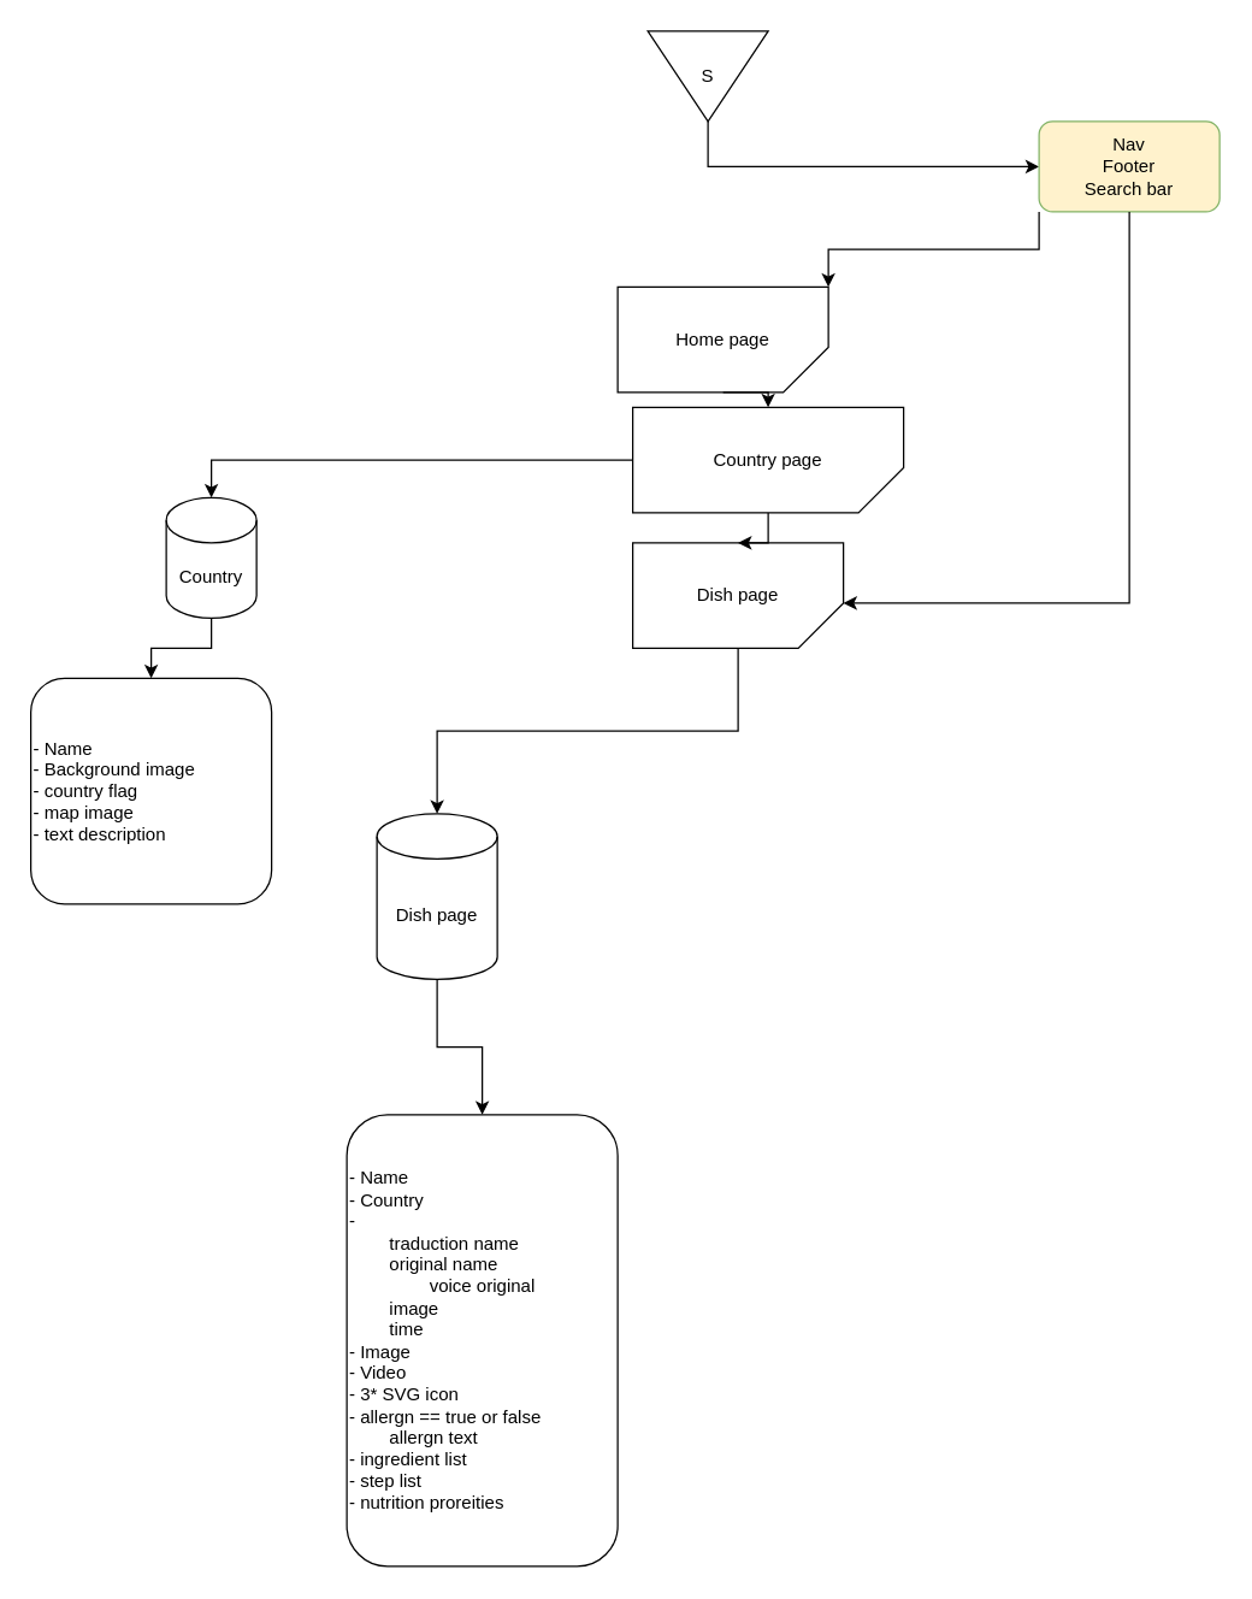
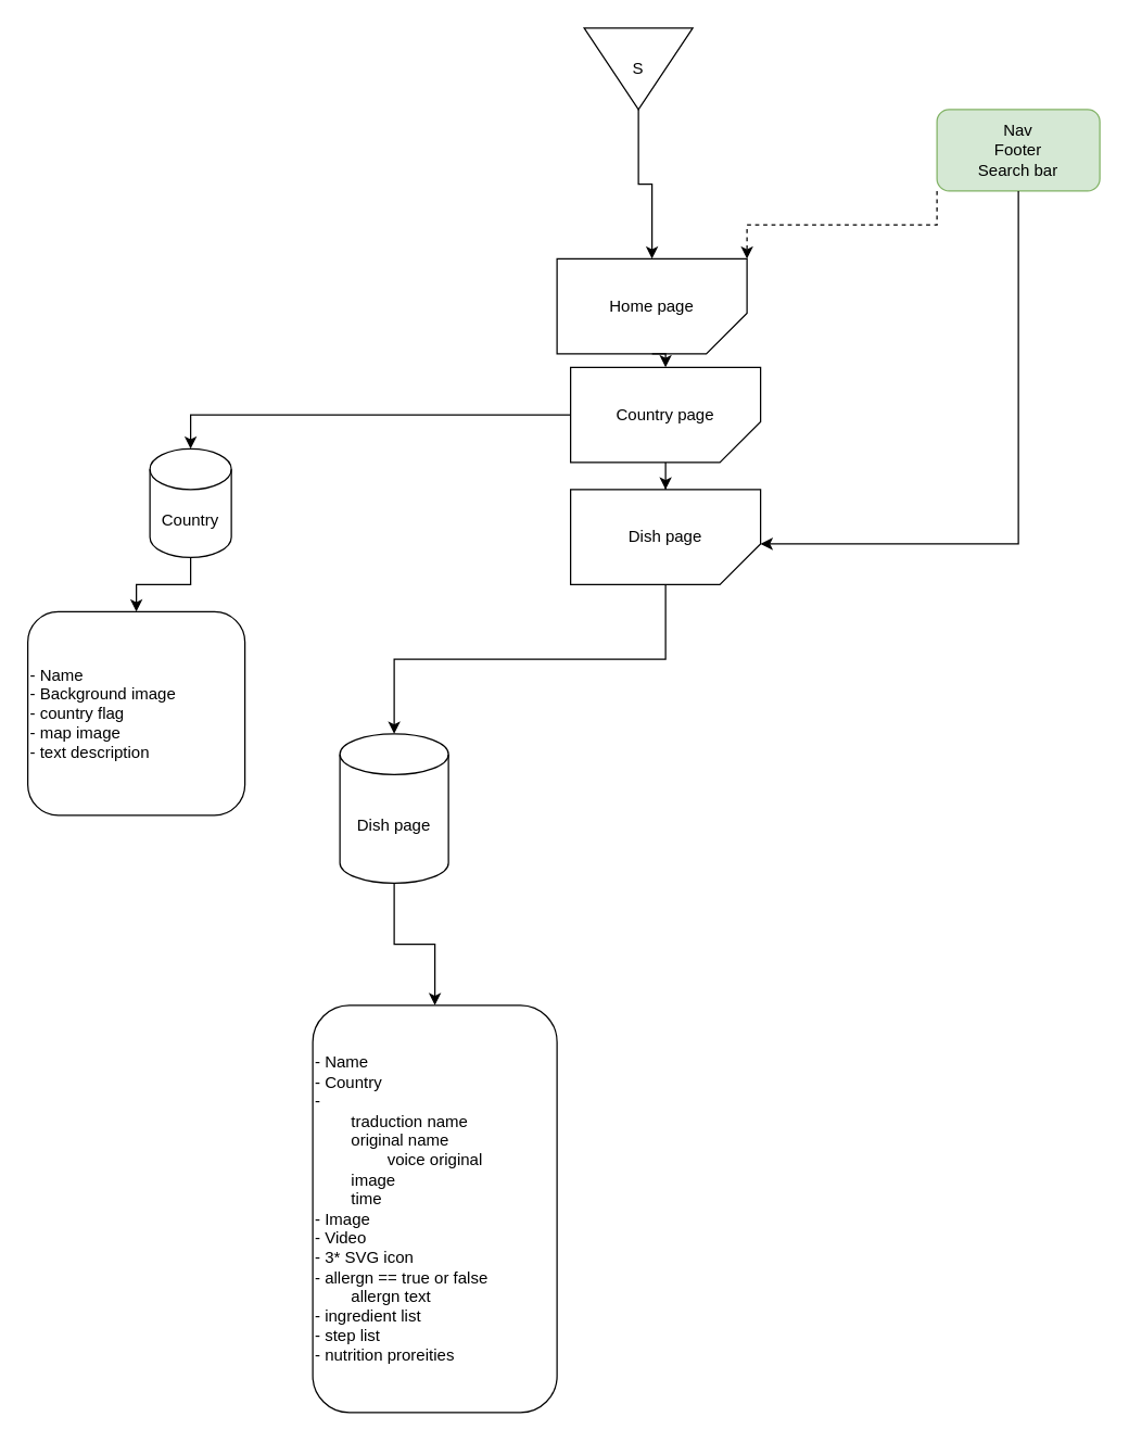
  <mxCell id="0" />
  <mxCell id="1" parent="0" />
- <mxCell id="2" style="edgeStyle=orthogonalEdgeStyle;rounded=0;orthogonalLoop=1;jettySize=auto;html=1;exitX=1;exitY=0.5;exitDx=0;exitDy=0;" parent="1" source="3" target="9" edge="1"><mxGeometry relative="1" as="geometry" /></mxCell>
+ <mxCell id="2" style="edgeStyle=orthogonalEdgeStyle;rounded=0;orthogonalLoop=1;jettySize=auto;html=1;exitX=1;exitY=0.5;exitDx=0;exitDy=0;" parent="1" source="3" target="4" edge="1"><mxGeometry relative="1" as="geometry" /></mxCell>
  <mxCell id="3" value="S" style="triangle;whiteSpace=wrap;html=1;direction=south;" parent="1" vertex="1"><mxGeometry x="430" y="20" width="80" height="60" as="geometry" /></mxCell>
  <mxCell id="4" value="Home page" style="shape=card;whiteSpace=wrap;html=1;direction=west;" parent="1" vertex="1"><mxGeometry x="410" y="190" width="140" height="70" as="geometry" /></mxCell>
  <mxCell id="5" value="Dish page" style="shape=card;whiteSpace=wrap;html=1;direction=west;" parent="1" vertex="1"><mxGeometry x="420" y="360" width="140" height="70" as="geometry" /></mxCell>
  <mxCell id="6" style="edgeStyle=orthogonalEdgeStyle;rounded=0;orthogonalLoop=1;jettySize=auto;html=1;exitX=0.5;exitY=0;exitDx=0;exitDy=0;exitPerimeter=0;" parent="1" source="7" target="5" edge="1"><mxGeometry relative="1" as="geometry" /></mxCell>
- <mxCell id="7" value="Country page" style="shape=card;whiteSpace=wrap;html=1;direction=west;" parent="1" vertex="1"><mxGeometry x="420" y="270" width="180" height="70" as="geometry" /></mxCell>
+ <mxCell id="7" value="Country page" style="shape=card;whiteSpace=wrap;html=1;direction=west;" parent="1" vertex="1"><mxGeometry x="420" y="270" width="140" height="70" as="geometry" /></mxCell>
  <mxCell id="8" style="edgeStyle=orthogonalEdgeStyle;rounded=0;orthogonalLoop=1;jettySize=auto;html=1;exitX=0.5;exitY=0;exitDx=0;exitDy=0;exitPerimeter=0;entryX=0.5;entryY=1;entryDx=0;entryDy=0;entryPerimeter=0;" parent="1" source="4" target="7" edge="1"><mxGeometry relative="1" as="geometry" /></mxCell>
- <mxCell id="9" value="&lt;div&gt;Nav&lt;/div&gt;&lt;div&gt;Footer&lt;/div&gt;&lt;div&gt;Search bar&lt;br&gt;&lt;/div&gt;" style="rounded=1;whiteSpace=wrap;html=1;fillColor=#fff2cc;strokeColor=#82b366;" parent="1" vertex="1"><mxGeometry x="690" y="80" width="120" height="60" as="geometry" /></mxCell>
- <mxCell id="10" style="edgeStyle=orthogonalEdgeStyle;rounded=0;orthogonalLoop=1;jettySize=auto;html=1;exitX=0;exitY=1;exitDx=0;exitDy=0;entryX=0;entryY=1;entryDx=0;entryDy=0;entryPerimeter=0;" parent="1" source="9" target="4" edge="1"><mxGeometry relative="1" as="geometry" /></mxCell>
+ <mxCell id="9" value="&lt;div&gt;Nav&lt;/div&gt;&lt;div&gt;Footer&lt;/div&gt;&lt;div&gt;Search bar&lt;br&gt;&lt;/div&gt;" style="rounded=1;whiteSpace=wrap;html=1;fillColor=#d5e8d4;strokeColor=#82b366;" parent="1" vertex="1"><mxGeometry x="690" y="80" width="120" height="60" as="geometry" /></mxCell>
+ <mxCell id="10" style="edgeStyle=orthogonalEdgeStyle;rounded=0;orthogonalLoop=1;jettySize=auto;html=1;exitX=0;exitY=1;exitDx=0;exitDy=0;entryX=0;entryY=1;entryDx=0;entryDy=0;entryPerimeter=0;dashed=1;" parent="1" source="9" target="4" edge="1"><mxGeometry relative="1" as="geometry" /></mxCell>
  <mxCell id="11" style="edgeStyle=orthogonalEdgeStyle;rounded=0;orthogonalLoop=1;jettySize=auto;html=1;exitX=0.5;exitY=1;exitDx=0;exitDy=0;entryX=0;entryY=0;entryDx=0;entryDy=30;entryPerimeter=0;" parent="1" source="9" target="5" edge="1"><mxGeometry relative="1" as="geometry" /></mxCell>
  <mxCell id="12" style="edgeStyle=orthogonalEdgeStyle;rounded=0;orthogonalLoop=1;jettySize=auto;html=1;exitX=0.5;exitY=1;exitDx=0;exitDy=0;exitPerimeter=0;" edge="1" parent="1" source="13" target="15"><mxGeometry relative="1" as="geometry" /></mxCell>
  <mxCell id="13" value="Country" style="shape=cylinder3;whiteSpace=wrap;html=1;boundedLbl=1;backgroundOutline=1;size=15;" vertex="1" parent="1"><mxGeometry x="110" y="330" width="60" height="80" as="geometry" /></mxCell>
  <mxCell id="14" style="edgeStyle=orthogonalEdgeStyle;rounded=0;orthogonalLoop=1;jettySize=auto;html=1;exitX=1;exitY=0.5;exitDx=0;exitDy=0;exitPerimeter=0;entryX=0.5;entryY=0;entryDx=0;entryDy=0;entryPerimeter=0;" edge="1" parent="1" source="7" target="13"><mxGeometry relative="1" as="geometry" /></mxCell>
  <mxCell id="15" value="&lt;div align=&quot;left&quot;&gt;- Name&lt;/div&gt;&lt;div align=&quot;left&quot;&gt;- Background image&lt;/div&gt;&lt;div align=&quot;left&quot;&gt;- country flag&lt;/div&gt;&lt;div align=&quot;left&quot;&gt;- map image&lt;br&gt;&lt;/div&gt;&lt;div align=&quot;left&quot;&gt;- text description&lt;/div&gt;" style="rounded=1;whiteSpace=wrap;html=1;align=left;" vertex="1" parent="1"><mxGeometry x="20" y="450" width="160" height="150" as="geometry" /></mxCell>
  <mxCell id="16" style="edgeStyle=orthogonalEdgeStyle;rounded=0;orthogonalLoop=1;jettySize=auto;html=1;exitX=0.5;exitY=1;exitDx=0;exitDy=0;exitPerimeter=0;entryX=0.5;entryY=0;entryDx=0;entryDy=0;" edge="1" parent="1" source="17" target="18"><mxGeometry relative="1" as="geometry" /></mxCell>
  <mxCell id="17" value="Dish page" style="shape=cylinder3;whiteSpace=wrap;html=1;boundedLbl=1;backgroundOutline=1;size=15;" vertex="1" parent="1"><mxGeometry x="250" y="540" width="80" height="110" as="geometry" /></mxCell>
  <mxCell id="18" value="&lt;div align=&quot;left&quot;&gt;- Name&lt;/div&gt;&lt;div align=&quot;left&quot;&gt;- Country&lt;/div&gt;&lt;div align=&quot;left&quot;&gt;- &lt;br&gt;&lt;div align=&quot;left&quot;&gt;&lt;span style=&quot;white-space: pre;&quot;&gt;&#09;&lt;/span&gt;traduction name&lt;/div&gt;&lt;div align=&quot;left&quot;&gt;&lt;span style=&quot;white-space: pre;&quot;&gt;&#09;original name&lt;/span&gt;&lt;/div&gt;&lt;div align=&quot;left&quot;&gt;&lt;span style=&quot;white-space: pre;&quot;&gt;&#09;&lt;/span&gt;&lt;span style=&quot;white-space: pre;&quot;&gt;&#09;&lt;/span&gt;voice original &lt;br&gt;&lt;/div&gt;&lt;div align=&quot;left&quot;&gt;&lt;span style=&quot;white-space: pre;&quot;&gt;&#09;&lt;/span&gt;&lt;span style=&quot;white-space: pre;&quot;&gt;&lt;/span&gt;image&lt;/div&gt;&lt;span style=&quot;white-space: pre;&quot;&gt;&#09;&lt;/span&gt;time&lt;/div&gt;&lt;div align=&quot;left&quot;&gt;- Image&lt;/div&gt;&lt;div align=&quot;left&quot;&gt;- Video&lt;/div&gt;&lt;div align=&quot;left&quot;&gt;- 3* SVG icon&lt;/div&gt;&lt;div align=&quot;left&quot;&gt;- allergn == true or false&lt;/div&gt;&lt;div align=&quot;left&quot;&gt;&lt;span style=&quot;white-space: pre;&quot;&gt;&#09;&lt;/span&gt;allergn text&lt;br&gt;&lt;/div&gt;&lt;div align=&quot;left&quot;&gt;- ingredient list&lt;/div&gt;&lt;div align=&quot;left&quot;&gt;- step list&lt;/div&gt;&lt;div align=&quot;left&quot;&gt;- nutrition proreities&lt;br&gt;&lt;/div&gt;" style="rounded=1;whiteSpace=wrap;html=1;align=left;" vertex="1" parent="1"><mxGeometry x="230" y="740" width="180" height="300" as="geometry" /></mxCell>
  <mxCell id="19" style="edgeStyle=orthogonalEdgeStyle;rounded=0;orthogonalLoop=1;jettySize=auto;html=1;exitX=0.5;exitY=0;exitDx=0;exitDy=0;exitPerimeter=0;entryX=0.5;entryY=0;entryDx=0;entryDy=0;entryPerimeter=0;" edge="1" parent="1" source="5" target="17"><mxGeometry relative="1" as="geometry" /></mxCell>
